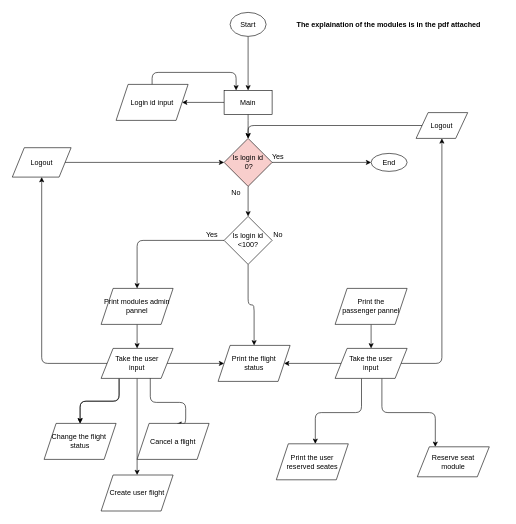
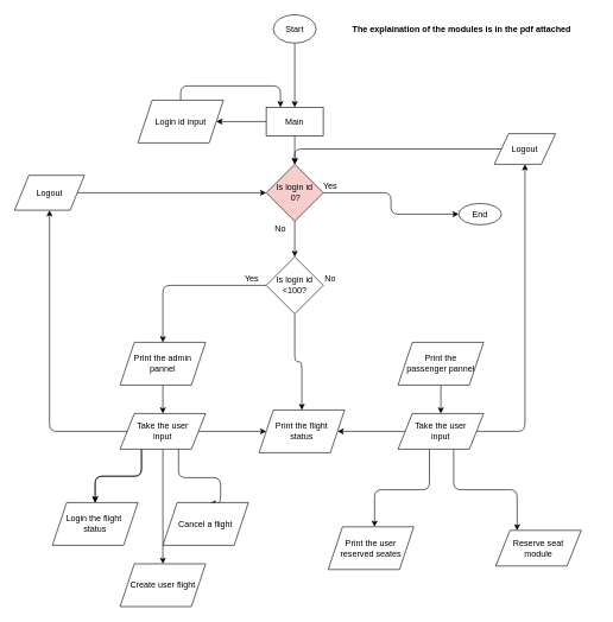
  <mxCell id="0" />
  <mxCell id="1" parent="0" />
  <mxCell id="2" value="" style="edgeStyle=orthogonalEdgeStyle;orthogonalLoop=1;jettySize=auto;html=1;" parent="1" source="3" target="6" edge="1"><mxGeometry relative="1" as="geometry" /></mxCell>
  <mxCell id="3" value="Start" style="ellipse;whiteSpace=wrap;html=1;" parent="1" vertex="1"><mxGeometry x="383" y="20" width="60" height="40" as="geometry" /></mxCell>
  <mxCell id="4" value="" style="edgeStyle=orthogonalEdgeStyle;orthogonalLoop=1;jettySize=auto;html=1;" parent="1" source="6" target="8" edge="1"><mxGeometry relative="1" as="geometry" /></mxCell>
  <mxCell id="5" value="" style="edgeStyle=orthogonalEdgeStyle;orthogonalLoop=1;jettySize=auto;html=1;" parent="1" source="6" edge="1"><mxGeometry relative="1" as="geometry"><mxPoint x="413" y="230" as="targetPoint" /></mxGeometry></mxCell>
  <mxCell id="6" value="Main" style="whiteSpace=wrap;html=1;" parent="1" vertex="1"><mxGeometry x="373" y="150" width="80" height="40" as="geometry" /></mxCell>
  <mxCell id="7" style="edgeStyle=orthogonalEdgeStyle;orthogonalLoop=1;jettySize=auto;html=1;entryX=0.25;entryY=0;entryDx=0;entryDy=0;" parent="1" source="8" target="6" edge="1"><mxGeometry relative="1" as="geometry"><Array as="points"><mxPoint x="253" y="120" /><mxPoint x="393" y="120" /></Array></mxGeometry></mxCell>
  <mxCell id="8" value="Login id input" style="shape=parallelogram;perimeter=parallelogramPerimeter;whiteSpace=wrap;html=1;fixedSize=1;" parent="1" vertex="1"><mxGeometry x="193" y="140" width="120" height="60" as="geometry" /></mxCell>
  <mxCell id="9" value="" style="edgeStyle=orthogonalEdgeStyle;orthogonalLoop=1;jettySize=auto;html=1;" parent="1" source="11" target="30" edge="1"><mxGeometry relative="1" as="geometry" /></mxCell>
  <mxCell id="10" value="" style="edgeStyle=orthogonalEdgeStyle;orthogonalLoop=1;jettySize=auto;html=1;" parent="1" source="11" target="15" edge="1"><mxGeometry relative="1" as="geometry" /></mxCell>
  <mxCell id="11" value="Is login id &amp;lt;100?" style="rhombus;whiteSpace=wrap;html=1;" parent="1" vertex="1"><mxGeometry x="373" y="360" width="80" height="80" as="geometry" /></mxCell>
  <mxCell id="12" value="" style="edgeStyle=orthogonalEdgeStyle;orthogonalLoop=1;jettySize=auto;html=1;" parent="1" source="13" target="28" edge="1"><mxGeometry relative="1" as="geometry" /></mxCell>
  <mxCell id="13" value="Print the &lt;br&gt;passenger pannel" style="shape=parallelogram;perimeter=parallelogramPerimeter;whiteSpace=wrap;html=1;fixedSize=1;" parent="1" vertex="1"><mxGeometry x="558" y="480" width="120" height="60" as="geometry" /></mxCell>
  <mxCell id="14" value="" style="edgeStyle=orthogonalEdgeStyle;orthogonalLoop=1;jettySize=auto;html=1;" parent="1" source="15" target="36" edge="1"><mxGeometry relative="1" as="geometry" /></mxCell>
- <mxCell id="15" value="Print modules admin &lt;br&gt;pannel" style="shape=parallelogram;perimeter=parallelogramPerimeter;whiteSpace=wrap;html=1;fixedSize=1;" parent="1" vertex="1"><mxGeometry x="168" y="480" width="120" height="60" as="geometry" /></mxCell>
+ <mxCell id="15" value="Print the admin &lt;br&gt;pannel" style="shape=parallelogram;perimeter=parallelogramPerimeter;whiteSpace=wrap;html=1;fixedSize=1;" parent="1" vertex="1"><mxGeometry x="168" y="480" width="120" height="60" as="geometry" /></mxCell>
  <mxCell id="16" value="No" style="text;html=1;strokeColor=none;fillColor=none;align=center;verticalAlign=middle;whiteSpace=wrap;" parent="1" vertex="1"><mxGeometry x="443" y="380" width="40" height="20" as="geometry" /></mxCell>
  <mxCell id="17" value="Yes" style="text;html=1;strokeColor=none;fillColor=none;align=center;verticalAlign=middle;whiteSpace=wrap;" parent="1" vertex="1"><mxGeometry x="333" y="380" width="40" height="20" as="geometry" /></mxCell>
  <mxCell id="18" value="" style="edgeStyle=orthogonalEdgeStyle;orthogonalLoop=1;jettySize=auto;html=1;entryX=0.5;entryY=0;entryDx=0;entryDy=0;" parent="1" source="20" target="11" edge="1"><mxGeometry relative="1" as="geometry" /></mxCell>
  <mxCell id="19" value="" style="edgeStyle=orthogonalEdgeStyle;orthogonalLoop=1;jettySize=auto;html=1;" parent="1" source="20" target="21" edge="1"><mxGeometry relative="1" as="geometry" /></mxCell>
  <mxCell id="20" value="Is login id&lt;br&gt;&amp;nbsp;0?" style="rhombus;whiteSpace=wrap;html=1;fillColor=#f8cecc;" parent="1" vertex="1"><mxGeometry x="373" y="230" width="80" height="80" as="geometry" /></mxCell>
- <mxCell id="21" value="End" style="ellipse;whiteSpace=wrap;html=1;" parent="1" vertex="1"><mxGeometry x="618" y="255" width="60" height="30" as="geometry" /></mxCell>
+ <mxCell id="21" value="End" style="ellipse;whiteSpace=wrap;html=1;" parent="1" vertex="1"><mxGeometry x="643" y="285" width="60" height="30" as="geometry" /></mxCell>
  <mxCell id="22" value="Yes" style="text;html=1;strokeColor=none;fillColor=none;align=center;verticalAlign=middle;whiteSpace=wrap;" parent="1" vertex="1"><mxGeometry x="443" y="250" width="40" height="20" as="geometry" /></mxCell>
  <mxCell id="23" value="No" style="text;html=1;strokeColor=none;fillColor=none;align=center;verticalAlign=middle;whiteSpace=wrap;" parent="1" vertex="1"><mxGeometry x="373" y="310" width="40" height="20" as="geometry" /></mxCell>
  <mxCell id="24" value="" style="edgeStyle=orthogonalEdgeStyle;orthogonalLoop=1;jettySize=auto;html=1;" parent="1" source="28" target="29" edge="1"><mxGeometry relative="1" as="geometry"><Array as="points"><mxPoint x="636" y="687" /><mxPoint x="725" y="687" /></Array></mxGeometry></mxCell>
  <mxCell id="25" value="" style="edgeStyle=orthogonalEdgeStyle;orthogonalLoop=1;jettySize=auto;html=1;entryX=1;entryY=0.5;entryDx=0;entryDy=0;" parent="1" source="28" target="30" edge="1"><mxGeometry relative="1" as="geometry"><mxPoint x="478" y="605" as="targetPoint" /></mxGeometry></mxCell>
  <mxCell id="26" value="" style="edgeStyle=orthogonalEdgeStyle;orthogonalLoop=1;jettySize=auto;html=1;" parent="1" source="28" target="37" edge="1"><mxGeometry relative="1" as="geometry"><Array as="points"><mxPoint x="602" y="687" /><mxPoint x="525" y="687" /></Array></mxGeometry></mxCell>
  <mxCell id="27" value="" style="edgeStyle=orthogonalEdgeStyle;orthogonalLoop=1;jettySize=auto;html=1;" parent="1" source="28" target="45" edge="1"><mxGeometry relative="1" as="geometry" /></mxCell>
  <mxCell id="28" value="Take the user &lt;br&gt;input" style="shape=parallelogram;perimeter=parallelogramPerimeter;whiteSpace=wrap;html=1;fixedSize=1;" parent="1" vertex="1"><mxGeometry x="558" y="580" width="120" height="50" as="geometry" /></mxCell>
  <mxCell id="29" value="Reserve seat &lt;br&gt;module" style="shape=parallelogram;perimeter=parallelogramPerimeter;whiteSpace=wrap;html=1;fixedSize=1;" parent="1" vertex="1"><mxGeometry x="695" y="744" width="120" height="50" as="geometry" /></mxCell>
  <mxCell id="30" value="Print the flight &lt;br&gt;status" style="shape=parallelogram;perimeter=parallelogramPerimeter;whiteSpace=wrap;html=1;fixedSize=1;" parent="1" vertex="1"><mxGeometry x="363" y="575" width="120" height="60" as="geometry" /></mxCell>
  <mxCell id="31" value="" style="edgeStyle=orthogonalEdgeStyle;orthogonalLoop=1;jettySize=auto;html=1;" parent="1" source="36" target="30" edge="1"><mxGeometry relative="1" as="geometry" /></mxCell>
  <mxCell id="32" value="" style="edgeStyle=orthogonalEdgeStyle;orthogonalLoop=1;jettySize=auto;html=1;" parent="1" source="36" target="38" edge="1"><mxGeometry relative="1" as="geometry" /></mxCell>
  <mxCell id="33" value="" style="edgeStyle=orthogonalEdgeStyle;orthogonalLoop=1;jettySize=auto;html=1;exitX=0.25;exitY=1;exitDx=0;exitDy=0;" parent="1" source="36" target="39" edge="1"><mxGeometry relative="1" as="geometry"><Array as="points"><mxPoint x="198" y="668" /><mxPoint x="133" y="668" /></Array></mxGeometry></mxCell>
  <mxCell id="34" value="" style="edgeStyle=orthogonalEdgeStyle;orthogonalLoop=1;jettySize=auto;html=1;" parent="1" source="36" target="39" edge="1"><mxGeometry relative="1" as="geometry"><Array as="points"><mxPoint x="198" y="668" /><mxPoint x="133" y="668" /></Array></mxGeometry></mxCell>
  <mxCell id="35" value="" style="edgeStyle=orthogonalEdgeStyle;orthogonalLoop=1;jettySize=auto;html=1;" parent="1" source="36" target="43" edge="1"><mxGeometry relative="1" as="geometry" /></mxCell>
  <mxCell id="36" value="Take the user &lt;br&gt;input" style="shape=parallelogram;perimeter=parallelogramPerimeter;whiteSpace=wrap;html=1;fixedSize=1;" parent="1" vertex="1"><mxGeometry x="168" y="580" width="120" height="50" as="geometry" /></mxCell>
  <mxCell id="37" value="Print the user reserved seates" style="shape=parallelogram;perimeter=parallelogramPerimeter;whiteSpace=wrap;html=1;fixedSize=1;" parent="1" vertex="1"><mxGeometry x="460" y="739" width="120" height="60" as="geometry" /></mxCell>
  <mxCell id="38" value="Create user flight" style="shape=parallelogram;perimeter=parallelogramPerimeter;whiteSpace=wrap;html=1;fixedSize=1;" parent="1" vertex="1"><mxGeometry x="168" y="791" width="120" height="60" as="geometry" /></mxCell>
- <mxCell id="39" value="Change the flight&amp;nbsp;&lt;br&gt;status" style="shape=parallelogram;perimeter=parallelogramPerimeter;whiteSpace=wrap;html=1;fixedSize=1;" parent="1" vertex="1"><mxGeometry x="73" y="705" width="120" height="60" as="geometry" /></mxCell>
+ <mxCell id="39" value="Login the flight&amp;nbsp;&lt;br&gt;status" style="shape=parallelogram;perimeter=parallelogramPerimeter;whiteSpace=wrap;html=1;fixedSize=1;" parent="1" vertex="1"><mxGeometry x="73" y="705" width="120" height="60" as="geometry" /></mxCell>
  <mxCell id="40" value="" style="edgeStyle=orthogonalEdgeStyle;orthogonalLoop=1;jettySize=auto;html=1;exitX=0.683;exitY=1;exitDx=0;exitDy=0;exitPerimeter=0;entryX=0.548;entryY=0.017;entryDx=0;entryDy=0;entryPerimeter=0;" parent="1" source="36" target="41" edge="1"><mxGeometry relative="1" as="geometry"><mxPoint x="248" y="670" as="sourcePoint" /><mxPoint x="308" y="710" as="targetPoint" /><Array as="points"><mxPoint x="250" y="670" /><mxPoint x="309" y="670" /></Array></mxGeometry></mxCell>
  <mxCell id="41" value="Cancel a flight" style="shape=parallelogram;perimeter=parallelogramPerimeter;whiteSpace=wrap;html=1;fixedSize=1;" parent="1" vertex="1"><mxGeometry x="228" y="705" width="120" height="60" as="geometry" /></mxCell>
  <mxCell id="42" value="" style="edgeStyle=orthogonalEdgeStyle;orthogonalLoop=1;jettySize=auto;html=1;entryX=0;entryY=0.5;entryDx=0;entryDy=0;" parent="1" source="43" target="20" edge="1"><mxGeometry relative="1" as="geometry"><mxPoint x="149" y="270" as="targetPoint" /></mxGeometry></mxCell>
  <mxCell id="43" value="Logout" style="shape=parallelogram;perimeter=parallelogramPerimeter;whiteSpace=wrap;html=1;fixedSize=1;" parent="1" vertex="1"><mxGeometry x="20" y="245.5" width="98" height="49" as="geometry" /></mxCell>
  <mxCell id="44" value="" style="edgeStyle=orthogonalEdgeStyle;orthogonalLoop=1;jettySize=auto;html=1;entryX=0.5;entryY=0;entryDx=0;entryDy=0;" parent="1" source="45" target="20" edge="1"><mxGeometry relative="1" as="geometry"><mxPoint x="853" y="200" as="targetPoint" /></mxGeometry></mxCell>
  <mxCell id="45" value="Logout" style="shape=parallelogram;perimeter=parallelogramPerimeter;whiteSpace=wrap;html=1;fixedSize=1;" parent="1" vertex="1"><mxGeometry x="693" y="187" width="86" height="43" as="geometry" /></mxCell>
  <mxCell id="46" value="&lt;b&gt;The explaination of the modules is in the pdf attached&lt;/b&gt;" style="text;html=1;strokeColor=none;fillColor=none;align=center;verticalAlign=middle;whiteSpace=wrap;rounded=0;" vertex="1" parent="1"><mxGeometry x="457" width="381" height="20" as="geometry" y="30" /></mxCell>
